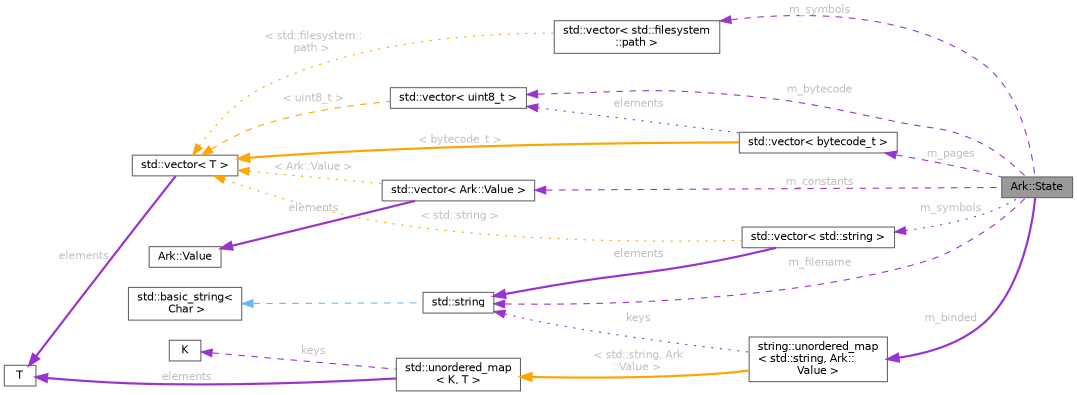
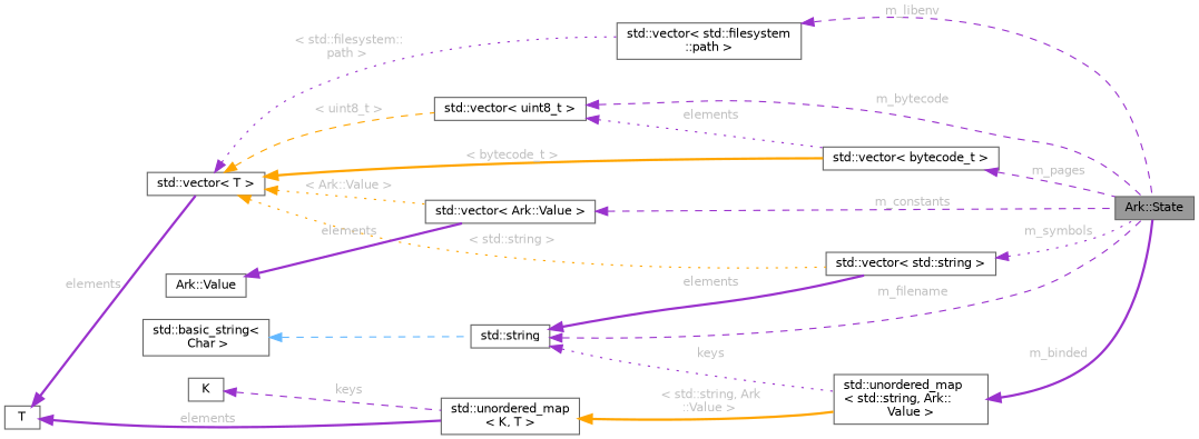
  digraph {
    rankdir=LR
    node [color=gray40 fillcolor=white fontname=Helvetica fontsize=10 shape=box style=filled]
    edge [color=darkorchid3 dir=back fontcolor=grey fontname=Helvetica fontsize=10 labelfontname=Helvetica labelfontsize=10 style=dashed]
    n1 [fillcolor=grey60 fontcolor=black height=0.2 label="Ark::State" width=0.4]
    n2 [height=0.2 label="std::vector\< uint8_t \>" width=0.4]
    n3 [height=0.2 label="std::vector\< bytecode_t \>" width=0.4]
    n4 [height=0.2 label="std::vector\< T \>" width=0.4]
    n5 [height=0.2 label="std::vector\< std::filesystem\l::path \>" width=0.4]
    n6 [height=0.2 label="std::vector\< std::string \>" width=0.4]
    n7 [height=0.2 label="std::vector\< Ark::Value \>" width=0.4]
    n8 [height=0.2 label=T width=0.4]
    n9 [height=0.2 label="std::unordered_map\l\< K, T \>" width=0.4]
-   n10 [height=0.2 label="string::unordered_map\l\< std::string, Ark::\lValue \>" width=0.4]
+   n10 [height=0.2 label="std::unordered_map\l\< std::string, Ark::\lValue \>" width=0.4]
    n11 [height=0.2 label="std::string" width=0.4]
    n12 [height=0.2 label="std::basic_string\<\l Char \>" width=0.4]
    n13 [height=0.2 label="Ark::Value" width=0.4]
    n14 [height=0.2 label=K width=0.4]
    n2 -> n1 [label=" m_bytecode"]
    n2 -> n3 [label=" elements" style=dotted]
    n3 -> n1 [label=" m_pages"]
    n4 -> n2 [color=orange label=" \< uint8_t \>"]
    n4 -> n3 [color=orange label=" \< bytecode_t \>" style=bold]
-   n4 -> n5 [color=orange label=" \< std::filesystem::\lpath \>" style=dotted]
+   n4 -> n5 [label=" \< std::filesystem::\lpath \>" style=dotted]
    n4 -> n6 [color=orange label=" \< std::string \>" style=dotted]
    n4 -> n7 [color=orange label=" \< Ark::Value \>" style=dotted]
-   n5 -> n1 [label=" m_symbols"]
+   n5 -> n1 [label=" m_libenv"]
    n6 -> n1 [label=" m_symbols" style=dotted]
    n7 -> n1 [label=" m_constants"]
    n8 -> n4 [label=" elements" style=bold]
    n8 -> n9 [label=" elements" style=bold]
    n9 -> n10 [color=orange label=" \< std::string, Ark\l::Value \>" style=bold]
    n10 -> n1 [label=" m_binded" style=bold]
    n11 -> n1 [label=" m_filename"]
    n11 -> n6 [label=" elements" style=bold]
    n11 -> n10 [label=" keys" style=dotted]
    n12 -> n11 [color=steelblue1 fontcolor=""]
    n13 -> n7 [label=" elements" style=bold]
    n14 -> n9 [label=" keys"]
  }
